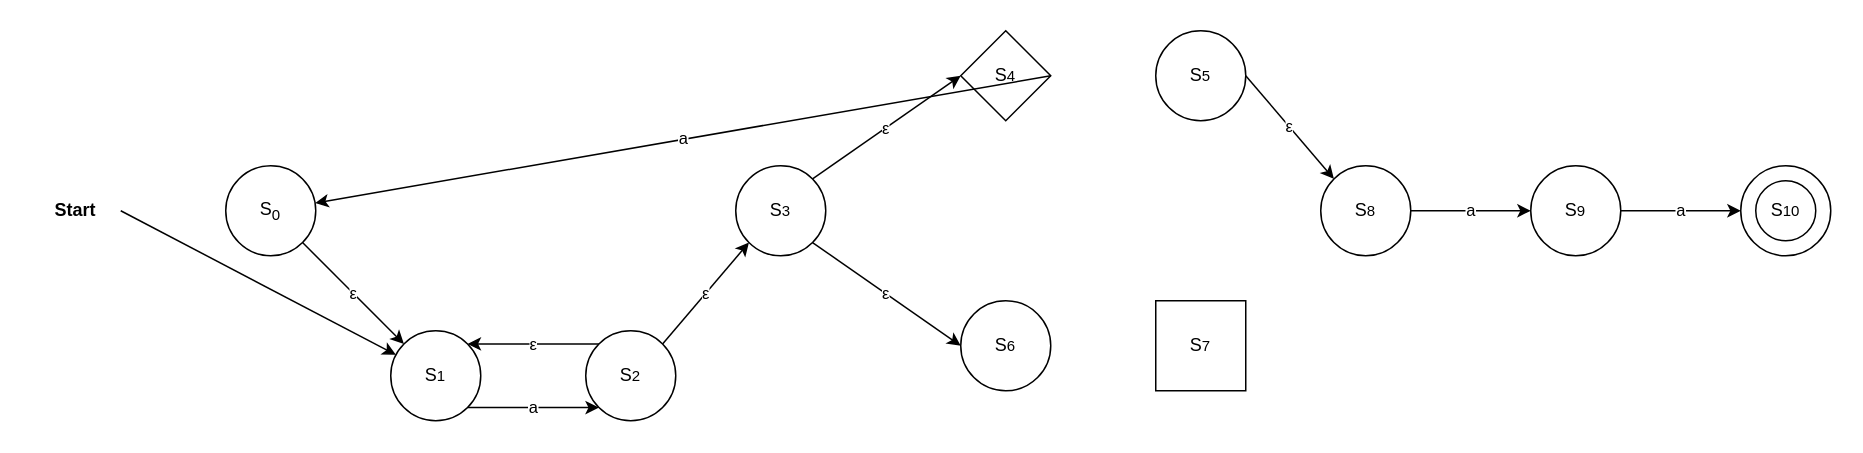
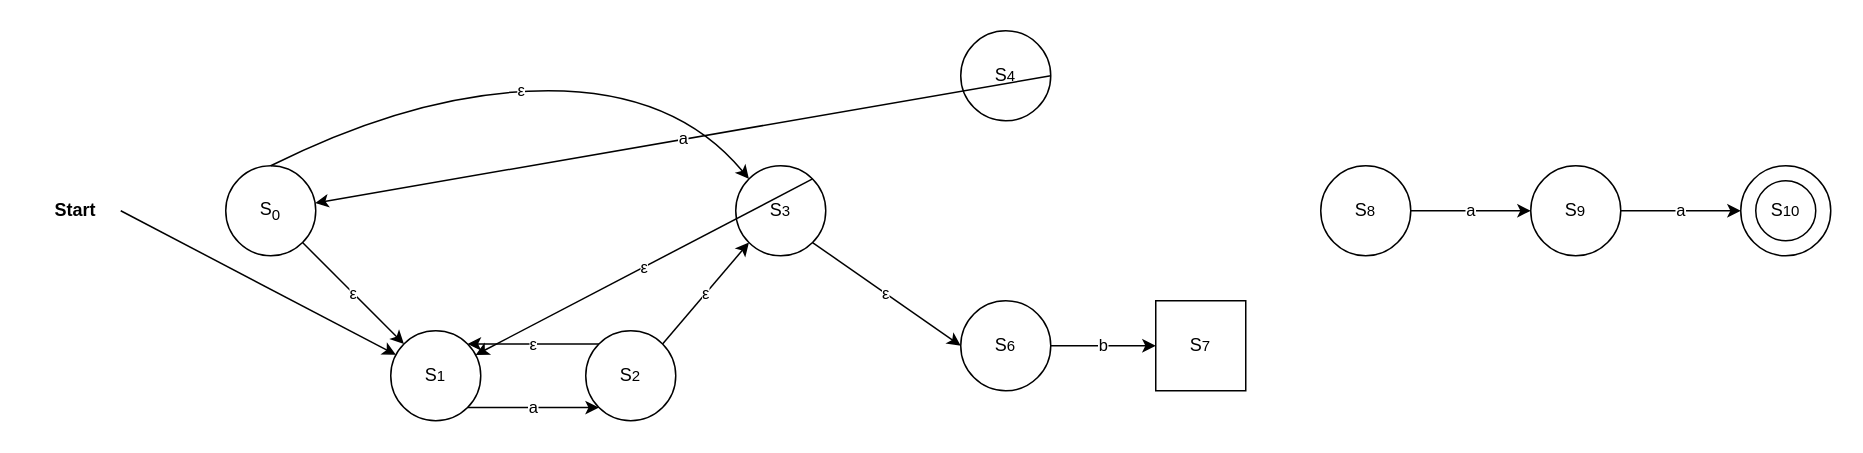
  <mxCell id="0" />
  <mxCell id="1" parent="0" />
  <mxCell id="2" value="Start" style="text;html=1;strokeColor=none;fillColor=none;align=center;verticalAlign=middle;whiteSpace=wrap;rounded=0;fontStyle=1" vertex="1" parent="1"><mxGeometry x="20" y="125" width="60" height="30" as="geometry" /></mxCell>
  <mxCell id="3" value="S&lt;sub&gt;0&lt;/sub&gt;" style="ellipse;whiteSpace=wrap;html=1;aspect=fixed;" vertex="1" parent="1"><mxGeometry x="150" y="110" width="60" height="60" as="geometry" /></mxCell>
  <mxCell id="4" value="S&lt;span style=&quot;font-size: 10px;&quot;&gt;1&lt;/span&gt;" style="ellipse;whiteSpace=wrap;html=1;aspect=fixed;" vertex="1" parent="1"><mxGeometry x="260" y="220" width="60" height="60" as="geometry" /></mxCell>
  <mxCell id="5" value="S&lt;span style=&quot;font-size: 10px;&quot;&gt;2&lt;/span&gt;" style="ellipse;whiteSpace=wrap;html=1;aspect=fixed;" vertex="1" parent="1"><mxGeometry x="390" y="220" width="60" height="60" as="geometry" /></mxCell>
  <mxCell id="6" value="S&lt;span style=&quot;font-size: 10px;&quot;&gt;3&lt;/span&gt;" style="ellipse;whiteSpace=wrap;html=1;aspect=fixed;" vertex="1" parent="1"><mxGeometry x="490" y="110" width="60" height="60" as="geometry" /></mxCell>
  <mxCell id="7" value="ε" style="endArrow=classic;html=1;rounded=0;exitX=1;exitY=1;exitDx=0;exitDy=0;entryX=0;entryY=0;entryDx=0;entryDy=0;" edge="1" parent="1" source="3" target="4"><mxGeometry width="50" height="50" relative="1" as="geometry"><mxPoint x="310" y="120" as="sourcePoint" /><mxPoint x="360" y="80" as="targetPoint" /></mxGeometry></mxCell>
  <mxCell id="8" value="ε" style="endArrow=classic;html=1;rounded=0;exitX=0;exitY=0;exitDx=0;exitDy=0;entryX=1;entryY=0;entryDx=0;entryDy=0;" edge="1" parent="1" source="5" target="4"><mxGeometry width="50" height="50" relative="1" as="geometry"><mxPoint x="390.003" y="130.003" as="sourcePoint" /><mxPoint x="457.577" y="197.577" as="targetPoint" /></mxGeometry></mxCell>
  <mxCell id="9" value="a" style="endArrow=classic;html=1;rounded=0;exitX=1;exitY=1;exitDx=0;exitDy=0;entryX=0;entryY=1;entryDx=0;entryDy=0;" edge="1" parent="1" source="4" target="5"><mxGeometry width="50" height="50" relative="1" as="geometry"><mxPoint x="360" y="340" as="sourcePoint" /><mxPoint x="410" y="290" as="targetPoint" /></mxGeometry></mxCell>
  <mxCell id="10" value="ε" style="endArrow=classic;html=1;rounded=0;exitX=1;exitY=0;exitDx=0;exitDy=0;entryX=0;entryY=1;entryDx=0;entryDy=0;" edge="1" parent="1" source="5" target="6"><mxGeometry width="50" height="50" relative="1" as="geometry"><mxPoint x="211.213" y="171.213" as="sourcePoint" /><mxPoint x="278.787" y="238.787" as="targetPoint" /></mxGeometry></mxCell>
- <mxCell id="12" value="S&lt;span style=&quot;font-size: 10px;&quot;&gt;4&lt;/span&gt;" style="rhombus;whiteSpace=wrap;html=1;aspect=fixed;" vertex="1" parent="1"><mxGeometry x="640" y="20" width="60" height="60" as="geometry" /></mxCell>
- <mxCell id="13" value="S&lt;span style=&quot;font-size: 10px;&quot;&gt;5&lt;/span&gt;" style="ellipse;whiteSpace=wrap;html=1;aspect=fixed;" vertex="1" parent="1"><mxGeometry x="770" y="20" width="60" height="60" as="geometry" /></mxCell>
+ <mxCell id="11" value="&lt;span style=&quot;color: rgb(0, 0, 0); font-family: Helvetica; font-size: 11px; font-style: normal; font-variant-ligatures: normal; font-variant-caps: normal; font-weight: 400; letter-spacing: normal; orphans: 2; text-align: center; text-indent: 0px; text-transform: none; widows: 2; word-spacing: 0px; -webkit-text-stroke-width: 0px; background-color: rgb(255, 255, 255); text-decoration-thickness: initial; text-decoration-style: initial; text-decoration-color: initial; float: none; display: inline !important;&quot;&gt;ε&lt;/span&gt;" style="curved=1;endArrow=classic;html=1;rounded=0;exitX=0.5;exitY=0;exitDx=0;exitDy=0;entryX=0;entryY=0;entryDx=0;entryDy=0;" edge="1" parent="1" source="3" target="6"><mxGeometry width="50" height="50" relative="1" as="geometry"><mxPoint x="350" y="60" as="sourcePoint" /><mxPoint x="400" y="10" as="targetPoint" /><Array as="points"><mxPoint x="280" y="60" /><mxPoint x="450" y="60" /></Array></mxGeometry></mxCell>
+ <mxCell id="12" value="S&lt;span style=&quot;font-size: 10px;&quot;&gt;4&lt;/span&gt;" style="ellipse;whiteSpace=wrap;html=1;aspect=fixed;" vertex="1" parent="1"><mxGeometry x="640" y="20" width="60" height="60" as="geometry" /></mxCell>
  <mxCell id="14" value="S&lt;span style=&quot;font-size: 10px;&quot;&gt;6&lt;/span&gt;" style="ellipse;whiteSpace=wrap;html=1;aspect=fixed;" vertex="1" parent="1"><mxGeometry x="640" y="200" width="60" height="60" as="geometry" /></mxCell>
  <mxCell id="15" value="S&lt;span style=&quot;font-size: 10px;&quot;&gt;7&lt;/span&gt;" style="whiteSpace=wrap;html=1;aspect=fixed;rounded=0;" vertex="1" parent="1"><mxGeometry x="770" y="200" width="60" height="60" as="geometry" /></mxCell>
  <mxCell id="16" value="S&lt;span style=&quot;font-size: 10px;&quot;&gt;8&lt;/span&gt;" style="ellipse;whiteSpace=wrap;html=1;aspect=fixed;" vertex="1" parent="1"><mxGeometry x="880" y="110" width="60" height="60" as="geometry" /></mxCell>
  <mxCell id="17" value="S&lt;span style=&quot;font-size: 10px;&quot;&gt;9&lt;/span&gt;" style="ellipse;whiteSpace=wrap;html=1;aspect=fixed;" vertex="1" parent="1"><mxGeometry x="1020" y="110" width="60" height="60" as="geometry" /></mxCell>
  <mxCell id="18" value="S&lt;span style=&quot;font-size: 10px;&quot;&gt;10&lt;/span&gt;" style="ellipse;whiteSpace=wrap;html=1;aspect=fixed;" vertex="1" parent="1"><mxGeometry x="1160" y="110" width="60" height="60" as="geometry" /></mxCell>
  <mxCell id="19" value="S&lt;span style=&quot;font-size: 10px;&quot;&gt;10&lt;/span&gt;" style="ellipse;whiteSpace=wrap;html=1;aspect=fixed;" vertex="1" parent="1"><mxGeometry x="1170" y="120" width="40" height="40" as="geometry" /></mxCell>
  <mxCell id="20" value="ε" style="endArrow=classic;html=1;rounded=0;exitX=1;exitY=1;exitDx=0;exitDy=0;entryX=0;entryY=0.5;entryDx=0;entryDy=0;" edge="1" parent="1" source="6" target="14"><mxGeometry width="50" height="50" relative="1" as="geometry"><mxPoint x="451.213" y="238.787" as="sourcePoint" /><mxPoint x="508.787" y="171.213" as="targetPoint" /></mxGeometry></mxCell>
- <mxCell id="21" value="ε" style="endArrow=classic;html=1;rounded=0;exitX=1;exitY=0;exitDx=0;exitDy=0;entryX=0;entryY=0.5;entryDx=0;entryDy=0;" edge="1" parent="1" source="6" target="12"><mxGeometry width="50" height="50" relative="1" as="geometry"><mxPoint x="551.213" y="171.213" as="sourcePoint" /><mxPoint x="650" y="240" as="targetPoint" /></mxGeometry></mxCell>
- <mxCell id="22" value="ε" style="endArrow=classic;html=1;rounded=0;exitX=1;exitY=0.5;exitDx=0;exitDy=0;entryX=0;entryY=0;entryDx=0;entryDy=0;" edge="1" parent="1" source="13" target="16"><mxGeometry width="50" height="50" relative="1" as="geometry"><mxPoint x="720.003" y="158.787" as="sourcePoint" /><mxPoint x="818.79" y="90" as="targetPoint" /></mxGeometry></mxCell>
+ <mxCell id="21" value="ε" style="endArrow=classic;html=1;rounded=0;exitX=1;exitY=0;exitDx=0;exitDy=0;" edge="1" parent="1" source="6" target="4"><mxGeometry width="50" height="50" relative="1" as="geometry"><mxPoint x="551.213" y="171.213" as="sourcePoint" /><mxPoint x="650" y="240" as="targetPoint" /></mxGeometry></mxCell>
+ <mxCell id="23" value="b" style="endArrow=classic;html=1;rounded=0;exitX=1;exitY=0.5;exitDx=0;exitDy=0;entryX=0;entryY=0.5;entryDx=0;entryDy=0;" edge="1" parent="1" source="14" target="15"><mxGeometry width="50" height="50" relative="1" as="geometry"><mxPoint x="551.213" y="171.213" as="sourcePoint" /><mxPoint x="650" y="240" as="targetPoint" /></mxGeometry></mxCell>
  <mxCell id="24" value="a" style="endArrow=classic;html=1;rounded=0;exitX=1;exitY=0.5;exitDx=0;exitDy=0;" edge="1" parent="1" source="12" target="3"><mxGeometry width="50" height="50" relative="1" as="geometry"><mxPoint x="561.213" y="181.213" as="sourcePoint" /><mxPoint x="800" y="50" as="targetPoint" /></mxGeometry></mxCell>
  <mxCell id="25" value="a" style="endArrow=classic;html=1;rounded=0;exitX=1;exitY=0.5;exitDx=0;exitDy=0;entryX=0;entryY=0.5;entryDx=0;entryDy=0;" edge="1" parent="1" source="16" target="17"><mxGeometry width="50" height="50" relative="1" as="geometry"><mxPoint x="830" y="60" as="sourcePoint" /><mxPoint x="898.787" y="128.787" as="targetPoint" /></mxGeometry></mxCell>
  <mxCell id="26" value="a" style="endArrow=classic;html=1;rounded=0;exitX=1;exitY=0.5;exitDx=0;exitDy=0;entryX=0;entryY=0.5;entryDx=0;entryDy=0;" edge="1" parent="1" source="17" target="18"><mxGeometry width="50" height="50" relative="1" as="geometry"><mxPoint x="950" y="150" as="sourcePoint" /><mxPoint x="1030" y="150" as="targetPoint" /></mxGeometry></mxCell>
  <mxCell id="27" value="" style="endArrow=classic;html=1;rounded=0;exitX=1;exitY=0.5;exitDx=0;exitDy=0;" edge="1" parent="1" source="2" target="4"><mxGeometry width="50" height="50" relative="1" as="geometry"><mxPoint x="50" y="220" as="sourcePoint" /><mxPoint x="100" y="170" as="targetPoint" /></mxGeometry></mxCell>
